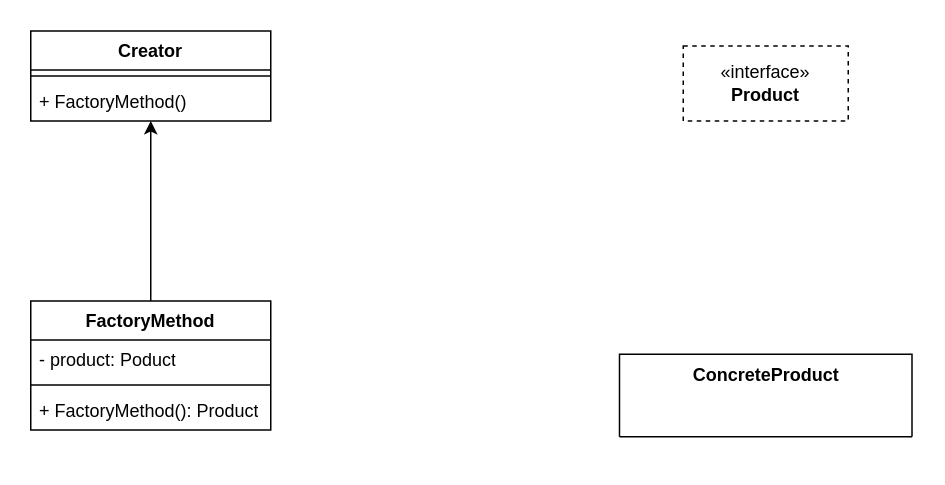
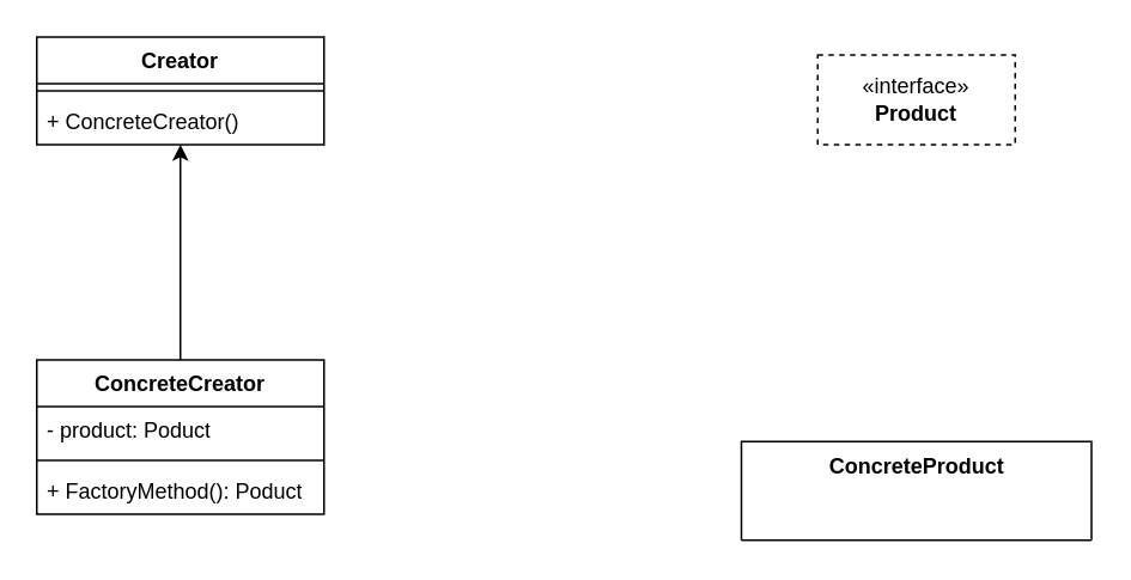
  <mxCell id="0" />
  <mxCell id="1" parent="0" />
  <mxCell id="2" value="«interface»&lt;br&gt;&lt;b&gt;Product&lt;/b&gt;" style="html=1;whiteSpace=wrap;dashed=1;" vertex="1" parent="1"><mxGeometry x="455" y="30" width="110" height="50" as="geometry" /></mxCell>
- <mxCell id="3" value="ConcreteProduct" style="swimlane;fontStyle=1;align=center;verticalAlign=top;childLayout=stackLayout;horizontal=1;startSize=55;horizontalStack=0;resizeParent=1;resizeParentMax=0;resizeLast=0;collapsible=1;marginBottom=0;whiteSpace=wrap;html=1;" vertex="1" parent="1"><mxGeometry x="412.5" y="235.5" width="195" height="55" as="geometry" /></mxCell>
+ <mxCell id="3" value="ConcreteProduct" style="swimlane;fontStyle=1;align=center;verticalAlign=top;childLayout=stackLayout;horizontal=1;startSize=55;horizontalStack=0;resizeParent=1;resizeParentMax=0;resizeLast=0;collapsible=1;marginBottom=0;whiteSpace=wrap;html=1;" vertex="1" parent="1"><mxGeometry x="412.5" y="245.5" width="195" height="55" as="geometry" /></mxCell>
  <mxCell id="4" style="edgeStyle=orthogonalEdgeStyle;rounded=0;orthogonalLoop=1;jettySize=auto;html=1;exitX=0.5;exitY=0;exitDx=0;exitDy=0;entryX=0.5;entryY=1;entryDx=0;entryDy=0;" edge="1" parent="1" source="5"><mxGeometry relative="1" as="geometry"><mxPoint x="100" y="80" as="targetPoint" /></mxGeometry></mxCell>
- <mxCell id="5" value="FactoryMethod" style="swimlane;fontStyle=1;align=center;verticalAlign=top;childLayout=stackLayout;horizontal=1;startSize=26;horizontalStack=0;resizeParent=1;resizeParentMax=0;resizeLast=0;collapsible=1;marginBottom=0;whiteSpace=wrap;html=1;" vertex="1" parent="1"><mxGeometry x="20" y="200" width="160" height="86" as="geometry" /></mxCell>
+ <mxCell id="5" value="ConcreteCreator" style="swimlane;fontStyle=1;align=center;verticalAlign=top;childLayout=stackLayout;horizontal=1;startSize=26;horizontalStack=0;resizeParent=1;resizeParentMax=0;resizeLast=0;collapsible=1;marginBottom=0;whiteSpace=wrap;html=1;" vertex="1" parent="1"><mxGeometry x="20" y="200" width="160" height="86" as="geometry" /></mxCell>
  <mxCell id="6" value="- product: Poduct" style="text;strokeColor=none;fillColor=none;align=left;verticalAlign=top;spacingLeft=4;spacingRight=4;overflow=hidden;rotatable=0;points=[[0,0.5],[1,0.5]];portConstraint=eastwest;whiteSpace=wrap;html=1;" vertex="1" parent="5"><mxGeometry y="26" width="160" height="26" as="geometry" /></mxCell>
  <mxCell id="7" value="" style="line;strokeWidth=1;fillColor=none;align=left;verticalAlign=middle;spacingTop=-1;spacingLeft=3;spacingRight=3;rotatable=0;labelPosition=right;points=[];portConstraint=eastwest;strokeColor=inherit;" vertex="1" parent="5"><mxGeometry y="52" width="160" height="8" as="geometry" /></mxCell>
- <mxCell id="8" value="+ FactoryMethod(): Product" style="text;strokeColor=none;fillColor=none;align=left;verticalAlign=top;spacingLeft=4;spacingRight=4;overflow=hidden;rotatable=0;points=[[0,0.5],[1,0.5]];portConstraint=eastwest;whiteSpace=wrap;html=1;" vertex="1" parent="5"><mxGeometry y="60" width="160" height="26" as="geometry" /></mxCell>
+ <mxCell id="8" value="+ FactoryMethod(): Poduct" style="text;strokeColor=none;fillColor=none;align=left;verticalAlign=top;spacingLeft=4;spacingRight=4;overflow=hidden;rotatable=0;points=[[0,0.5],[1,0.5]];portConstraint=eastwest;whiteSpace=wrap;html=1;" vertex="1" parent="5"><mxGeometry y="60" width="160" height="26" as="geometry" /></mxCell>
  <mxCell id="9" value="Creator" style="swimlane;fontStyle=1;align=center;verticalAlign=top;childLayout=stackLayout;horizontal=1;startSize=26;horizontalStack=0;resizeParent=1;resizeParentMax=0;resizeLast=0;collapsible=1;marginBottom=0;whiteSpace=wrap;html=1;" vertex="1" parent="1"><mxGeometry x="20" y="20" width="160" height="60" as="geometry" /></mxCell>
  <mxCell id="10" value="" style="line;strokeWidth=1;fillColor=none;align=left;verticalAlign=middle;spacingTop=-1;spacingLeft=3;spacingRight=3;rotatable=0;labelPosition=right;points=[];portConstraint=eastwest;strokeColor=inherit;" vertex="1" parent="9"><mxGeometry y="26" width="160" height="8" as="geometry" /></mxCell>
- <mxCell id="11" value="+ FactoryMethod()" style="text;strokeColor=none;fillColor=none;align=left;verticalAlign=top;spacingLeft=4;spacingRight=4;overflow=hidden;rotatable=0;points=[[0,0.5],[1,0.5]];portConstraint=eastwest;whiteSpace=wrap;html=1;" vertex="1" parent="9"><mxGeometry y="34" width="160" height="26" as="geometry" /></mxCell>
+ <mxCell id="11" value="+ ConcreteCreator()" style="text;strokeColor=none;fillColor=none;align=left;verticalAlign=top;spacingLeft=4;spacingRight=4;overflow=hidden;rotatable=0;points=[[0,0.5],[1,0.5]];portConstraint=eastwest;whiteSpace=wrap;html=1;" vertex="1" parent="9"><mxGeometry y="34" width="160" height="26" as="geometry" /></mxCell>
